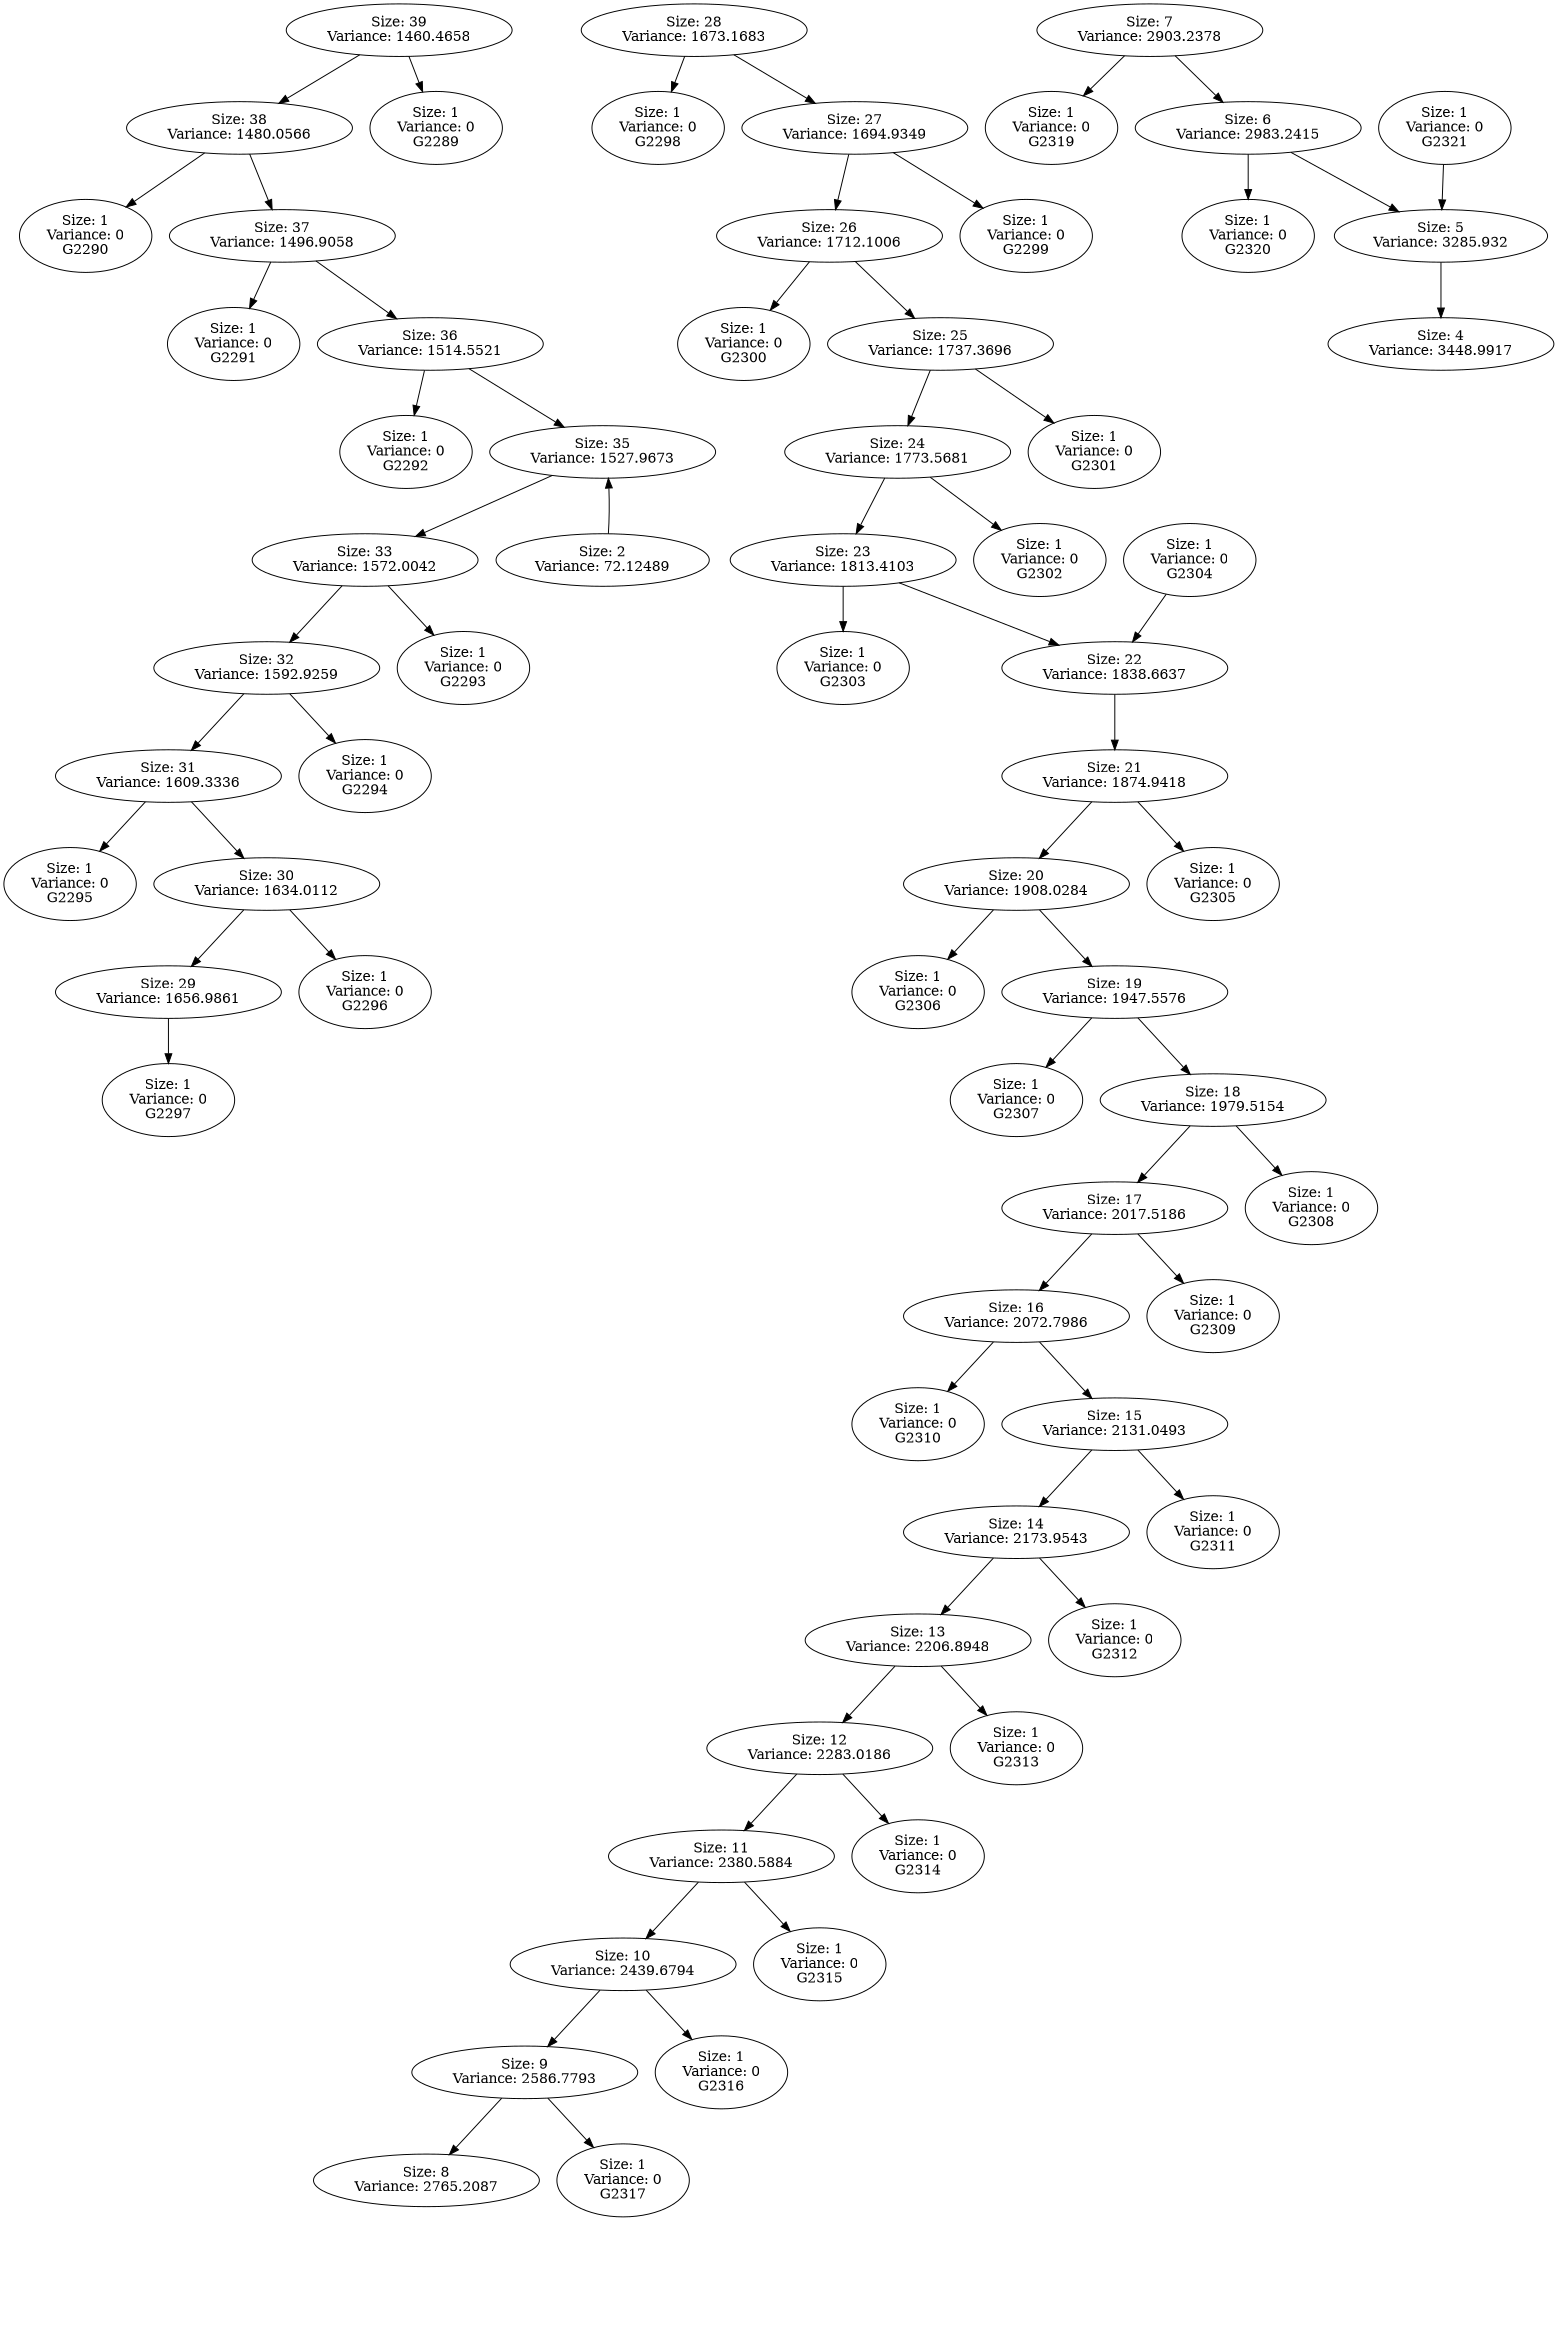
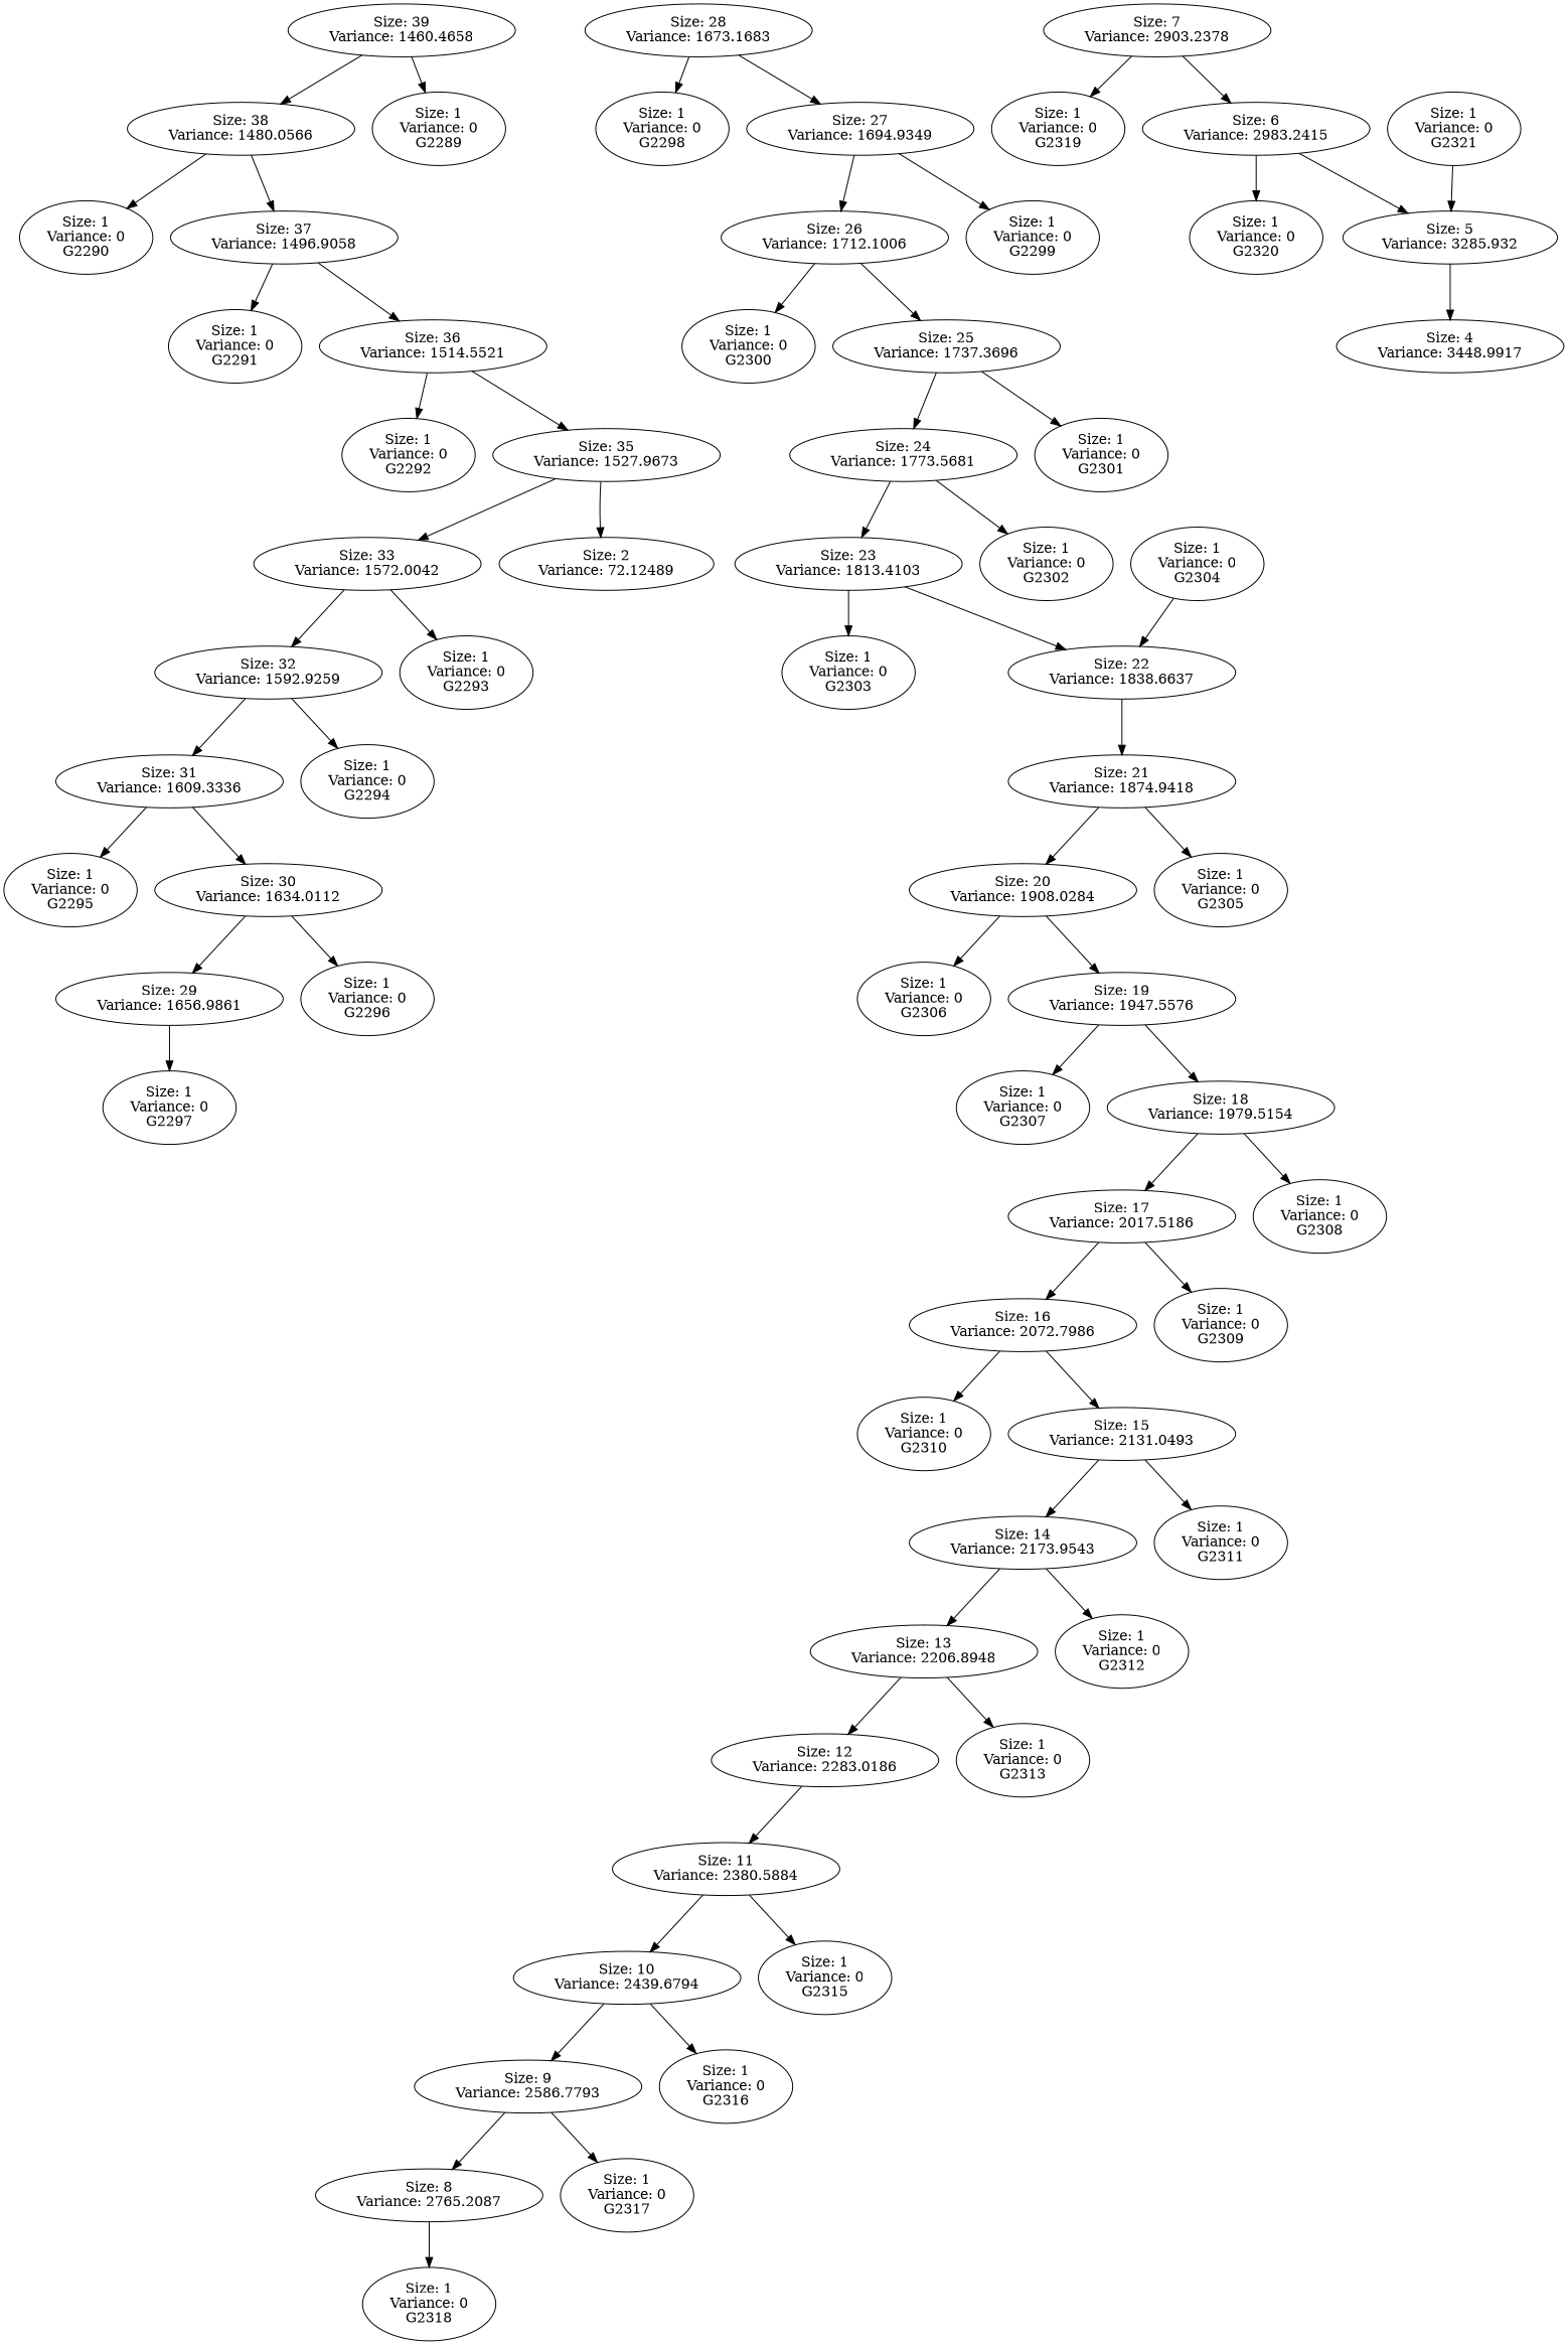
  digraph {
    L=33
    "Size: 39\nVariance: 1460.4658"
    "Size: 38\nVariance: 1480.0566"
    "Size: 1\nVariance: 0\nG2289"
    "Size: 1\nVariance: 0\nG2290"
    "Size: 37\nVariance: 1496.9058"
    "Size: 1\nVariance: 0\nG2291"
    "Size: 36\nVariance: 1514.5521"
    "Size: 1\nVariance: 0\nG2292"
    "Size: 35\nVariance: 1527.9673"
    "Size: 33\nVariance: 1572.0042"
    "Size: 2\nVariance: 72.12489"
    "Size: 32\nVariance: 1592.9259"
    "Size: 1\nVariance: 0\nG2293"
    "Size: 31\nVariance: 1609.3336"
    "Size: 1\nVariance: 0\nG2294"
    "Size: 1\nVariance: 0\nG2295"
    "Size: 30\nVariance: 1634.0112"
    "Size: 29\nVariance: 1656.9861"
    "Size: 1\nVariance: 0\nG2296"
    "Size: 1\nVariance: 0\nG2297"
    "Size: 28\nVariance: 1673.1683"
    "Size: 1\nVariance: 0\nG2298"
    "Size: 27\nVariance: 1694.9349"
    "Size: 26\nVariance: 1712.1006"
    "Size: 1\nVariance: 0\nG2299"
    "Size: 1\nVariance: 0\nG2300"
    "Size: 25\nVariance: 1737.3696"
    "Size: 24\nVariance: 1773.5681"
    "Size: 1\nVariance: 0\nG2301"
    "Size: 23\nVariance: 1813.4103"
    "Size: 1\nVariance: 0\nG2302"
    "Size: 22\nVariance: 1838.6637"
    "Size: 1\nVariance: 0\nG2303"
    "Size: 21\nVariance: 1874.9418"
    "Size: 1\nVariance: 0\nG2304"
    "Size: 20\nVariance: 1908.0284"
    "Size: 1\nVariance: 0\nG2305"
    "Size: 1\nVariance: 0\nG2306"
    "Size: 19\nVariance: 1947.5576"
    "Size: 1\nVariance: 0\nG2307"
    "Size: 18\nVariance: 1979.5154"
    "Size: 17\nVariance: 2017.5186"
    "Size: 1\nVariance: 0\nG2308"
    "Size: 16\nVariance: 2072.7986"
    "Size: 1\nVariance: 0\nG2309"
    "Size: 1\nVariance: 0\nG2310"
    "Size: 15\nVariance: 2131.0493"
    "Size: 14\nVariance: 2173.9543"
    "Size: 1\nVariance: 0\nG2311"
    "Size: 13\nVariance: 2206.8948"
    "Size: 1\nVariance: 0\nG2312"
    "Size: 12\nVariance: 2283.0186"
    "Size: 1\nVariance: 0\nG2313"
    "Size: 11\nVariance: 2380.5884"
-   "Size: 1\nVariance: 0\nG2314"
    "Size: 10\nVariance: 2439.6794"
    "Size: 1\nVariance: 0\nG2315"
    "Size: 9\nVariance: 2586.7793"
    "Size: 1\nVariance: 0\nG2316"
    "Size: 8\nVariance: 2765.2087"
    "Size: 1\nVariance: 0\nG2317"
+   "Size: 1\nVariance: 0\nG2318"
    "Size: 7\nVariance: 2903.2378"
    "Size: 1\nVariance: 0\nG2319"
    "Size: 6\nVariance: 2983.2415"
    "Size: 1\nVariance: 0\nG2320"
    "Size: 5\nVariance: 3285.932"
    "Size: 4\nVariance: 3448.9917"
    "Size: 1\nVariance: 0\nG2321"
    "Size: 39\nVariance: 1460.4658" -> "Size: 38\nVariance: 1480.0566"
    "Size: 39\nVariance: 1460.4658" -> "Size: 1\nVariance: 0\nG2289"
    "Size: 38\nVariance: 1480.0566" -> "Size: 1\nVariance: 0\nG2290"
    "Size: 38\nVariance: 1480.0566" -> "Size: 37\nVariance: 1496.9058"
    "Size: 37\nVariance: 1496.9058" -> "Size: 1\nVariance: 0\nG2291"
    "Size: 37\nVariance: 1496.9058" -> "Size: 36\nVariance: 1514.5521"
    "Size: 36\nVariance: 1514.5521" -> "Size: 1\nVariance: 0\nG2292"
    "Size: 36\nVariance: 1514.5521" -> "Size: 35\nVariance: 1527.9673"
    "Size: 35\nVariance: 1527.9673" -> "Size: 33\nVariance: 1572.0042"
-   "Size: 2\nVariance: 72.12489" -> "Size: 35\nVariance: 1527.9673"
+   "Size: 35\nVariance: 1527.9673" -> "Size: 2\nVariance: 72.12489"
    "Size: 33\nVariance: 1572.0042" -> "Size: 32\nVariance: 1592.9259"
    "Size: 33\nVariance: 1572.0042" -> "Size: 1\nVariance: 0\nG2293"
    "Size: 32\nVariance: 1592.9259" -> "Size: 31\nVariance: 1609.3336"
    "Size: 32\nVariance: 1592.9259" -> "Size: 1\nVariance: 0\nG2294"
    "Size: 31\nVariance: 1609.3336" -> "Size: 1\nVariance: 0\nG2295"
    "Size: 31\nVariance: 1609.3336" -> "Size: 30\nVariance: 1634.0112"
    "Size: 30\nVariance: 1634.0112" -> "Size: 29\nVariance: 1656.9861"
    "Size: 30\nVariance: 1634.0112" -> "Size: 1\nVariance: 0\nG2296"
    "Size: 29\nVariance: 1656.9861" -> "Size: 1\nVariance: 0\nG2297"
    "Size: 28\nVariance: 1673.1683" -> "Size: 1\nVariance: 0\nG2298"
    "Size: 28\nVariance: 1673.1683" -> "Size: 27\nVariance: 1694.9349"
    "Size: 27\nVariance: 1694.9349" -> "Size: 26\nVariance: 1712.1006"
    "Size: 27\nVariance: 1694.9349" -> "Size: 1\nVariance: 0\nG2299"
    "Size: 26\nVariance: 1712.1006" -> "Size: 1\nVariance: 0\nG2300"
    "Size: 26\nVariance: 1712.1006" -> "Size: 25\nVariance: 1737.3696"
    "Size: 25\nVariance: 1737.3696" -> "Size: 24\nVariance: 1773.5681"
    "Size: 25\nVariance: 1737.3696" -> "Size: 1\nVariance: 0\nG2301"
    "Size: 24\nVariance: 1773.5681" -> "Size: 23\nVariance: 1813.4103"
    "Size: 24\nVariance: 1773.5681" -> "Size: 1\nVariance: 0\nG2302"
    "Size: 23\nVariance: 1813.4103" -> "Size: 22\nVariance: 1838.6637"
    "Size: 23\nVariance: 1813.4103" -> "Size: 1\nVariance: 0\nG2303"
    "Size: 22\nVariance: 1838.6637" -> "Size: 21\nVariance: 1874.9418"
    "Size: 21\nVariance: 1874.9418" -> "Size: 20\nVariance: 1908.0284"
    "Size: 21\nVariance: 1874.9418" -> "Size: 1\nVariance: 0\nG2305"
    "Size: 1\nVariance: 0\nG2304" -> "Size: 22\nVariance: 1838.6637"
    "Size: 20\nVariance: 1908.0284" -> "Size: 1\nVariance: 0\nG2306"
    "Size: 20\nVariance: 1908.0284" -> "Size: 19\nVariance: 1947.5576"
    "Size: 19\nVariance: 1947.5576" -> "Size: 1\nVariance: 0\nG2307"
    "Size: 19\nVariance: 1947.5576" -> "Size: 18\nVariance: 1979.5154"
    "Size: 18\nVariance: 1979.5154" -> "Size: 17\nVariance: 2017.5186"
    "Size: 18\nVariance: 1979.5154" -> "Size: 1\nVariance: 0\nG2308"
    "Size: 17\nVariance: 2017.5186" -> "Size: 16\nVariance: 2072.7986"
    "Size: 17\nVariance: 2017.5186" -> "Size: 1\nVariance: 0\nG2309"
    "Size: 16\nVariance: 2072.7986" -> "Size: 1\nVariance: 0\nG2310"
    "Size: 16\nVariance: 2072.7986" -> "Size: 15\nVariance: 2131.0493"
    "Size: 15\nVariance: 2131.0493" -> "Size: 14\nVariance: 2173.9543"
    "Size: 15\nVariance: 2131.0493" -> "Size: 1\nVariance: 0\nG2311"
    "Size: 14\nVariance: 2173.9543" -> "Size: 13\nVariance: 2206.8948"
    "Size: 14\nVariance: 2173.9543" -> "Size: 1\nVariance: 0\nG2312"
    "Size: 13\nVariance: 2206.8948" -> "Size: 12\nVariance: 2283.0186"
    "Size: 13\nVariance: 2206.8948" -> "Size: 1\nVariance: 0\nG2313"
    "Size: 12\nVariance: 2283.0186" -> "Size: 11\nVariance: 2380.5884"
-   "Size: 12\nVariance: 2283.0186" -> "Size: 1\nVariance: 0\nG2314"
    "Size: 11\nVariance: 2380.5884" -> "Size: 10\nVariance: 2439.6794"
    "Size: 11\nVariance: 2380.5884" -> "Size: 1\nVariance: 0\nG2315"
    "Size: 10\nVariance: 2439.6794" -> "Size: 9\nVariance: 2586.7793"
    "Size: 10\nVariance: 2439.6794" -> "Size: 1\nVariance: 0\nG2316"
    "Size: 9\nVariance: 2586.7793" -> "Size: 8\nVariance: 2765.2087"
    "Size: 9\nVariance: 2586.7793" -> "Size: 1\nVariance: 0\nG2317"
+   "Size: 8\nVariance: 2765.2087" -> "Size: 1\nVariance: 0\nG2318"
    "Size: 7\nVariance: 2903.2378" -> "Size: 1\nVariance: 0\nG2319"
    "Size: 7\nVariance: 2903.2378" -> "Size: 6\nVariance: 2983.2415"
    "Size: 6\nVariance: 2983.2415" -> "Size: 1\nVariance: 0\nG2320"
    "Size: 6\nVariance: 2983.2415" -> "Size: 5\nVariance: 3285.932"
    "Size: 5\nVariance: 3285.932" -> "Size: 4\nVariance: 3448.9917"
    "Size: 1\nVariance: 0\nG2321" -> "Size: 5\nVariance: 3285.932"
  }
